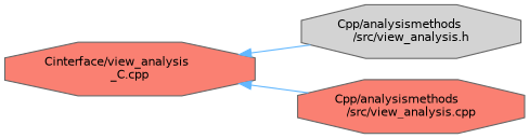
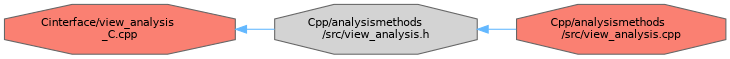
  digraph {
    rankdir=LR
    node [color=grey40 fillcolor=salmon fontname=Helvetica fontsize=10 shape=octagon style=filled]
    edge [color=steelblue1 dir=back fontname=Helvetica fontsize=10 labelfontname=Helvetica labelfontsize=10 style=solid]
    n1 [color=gray40 fillcolor=lightgrey fontcolor=black height=0.2 label="Cpp/analysismethods\l/src/view_analysis.h" width=0.4]
    n2 [height=0.2 label="Cpp/analysismethods\l/src/view_analysis.cpp" width=0.4]
    n3 [height=0.2 label="Cinterface/view_analysis\l_C.cpp" width=0.4]
-   n3 -> n2
+   n1 -> n2
    n3 -> n1
  }
